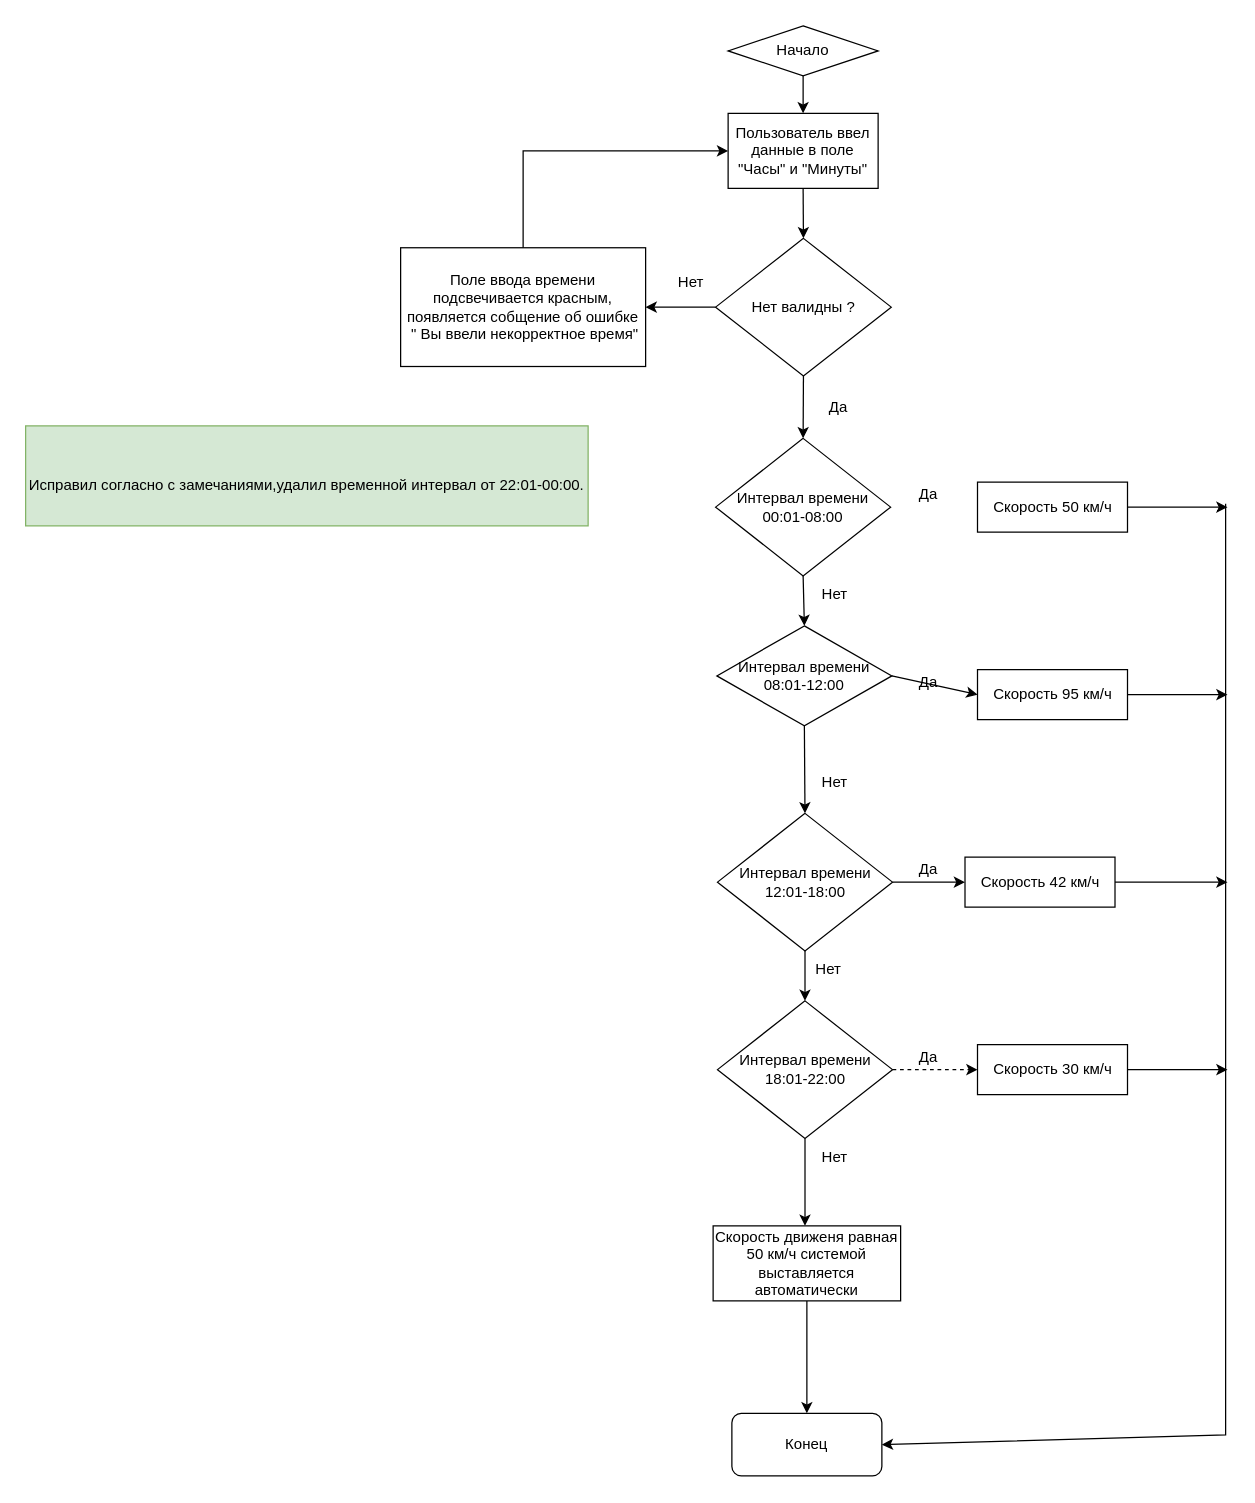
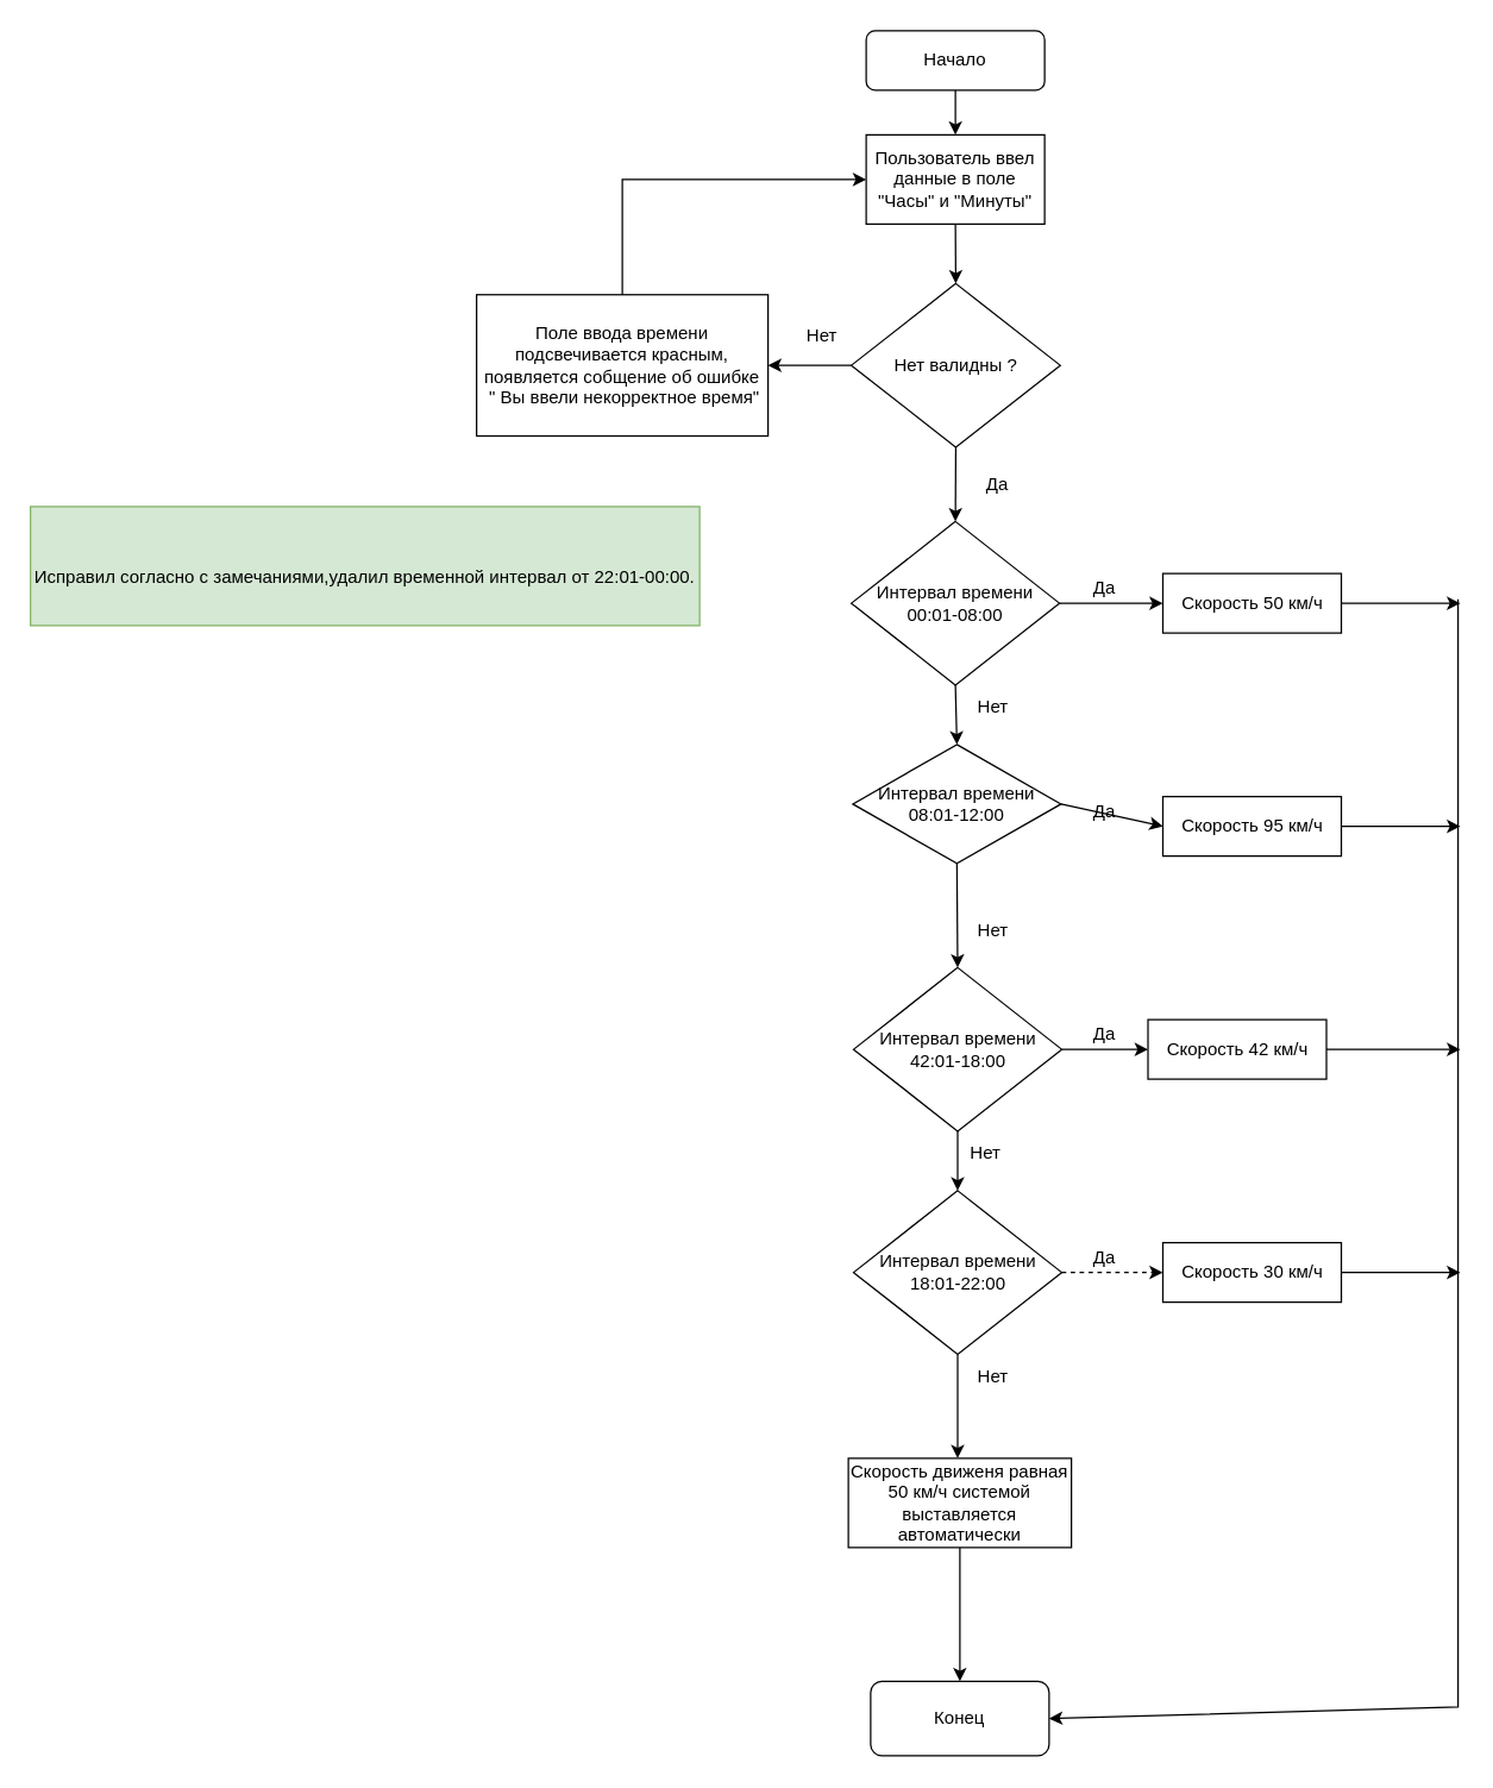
  <mxCell id="0" />
  <mxCell id="1" parent="0" />
- <mxCell id="2" value="Начало" style="rhombus;whiteSpace=wrap;html=1;" parent="1" vertex="1"><mxGeometry x="582" y="20" width="120" height="40" as="geometry" /></mxCell>
+ <mxCell id="2" value="Начало" style="rounded=1;whiteSpace=wrap;html=1;" parent="1" vertex="1"><mxGeometry x="582" y="20" width="120" height="40" as="geometry" /></mxCell>
  <mxCell id="3" value="Конец" style="rounded=1;whiteSpace=wrap;html=1;" parent="1" vertex="1"><mxGeometry x="585" y="1130" width="120" height="50" as="geometry" /></mxCell>
  <mxCell id="4" value="Интервал времени 00:01-08:00&lt;span id=&quot;docs-internal-guid-c8c13e67-7fff-5ebe-985f-e387cd297909&quot;&gt;&lt;/span&gt;&lt;span id=&quot;docs-internal-guid-c8c13e67-7fff-5ebe-985f-e387cd297909&quot;&gt;&lt;/span&gt;&lt;span id=&quot;docs-internal-guid-c8c13e67-7fff-5ebe-985f-e387cd297909&quot;&gt;&lt;/span&gt;&lt;span id=&quot;docs-internal-guid-c8c13e67-7fff-5ebe-985f-e387cd297909&quot;&gt;&lt;/span&gt;&lt;span id=&quot;docs-internal-guid-c8c13e67-7fff-5ebe-985f-e387cd297909&quot;&gt;&lt;/span&gt;&lt;span id=&quot;docs-internal-guid-c8c13e67-7fff-5ebe-985f-e387cd297909&quot;&gt;&lt;/span&gt;" style="rhombus;whiteSpace=wrap;html=1;" parent="1" vertex="1"><mxGeometry x="572" y="350" width="140" height="110" as="geometry" /></mxCell>
  <mxCell id="5" style="edgeStyle=orthogonalEdgeStyle;rounded=0;orthogonalLoop=1;jettySize=auto;html=1;exitX=0.5;exitY=1;exitDx=0;exitDy=0;" parent="1" edge="1"><mxGeometry relative="1" as="geometry"><mxPoint x="651.5" y="375" as="sourcePoint" /><mxPoint x="651.5" y="375" as="targetPoint" /></mxGeometry></mxCell>
  <mxCell id="6" value="" style="endArrow=classic;html=1;rounded=0;exitX=0.5;exitY=1;exitDx=0;exitDy=0;" parent="1" source="4" edge="1"><mxGeometry width="50" height="50" relative="1" as="geometry"><mxPoint x="492" y="520" as="sourcePoint" /><mxPoint x="641.841" y="460.436" as="targetPoint" /></mxGeometry></mxCell>
+ <mxCell id="7" value="" style="endArrow=classic;html=1;rounded=0;exitX=1;exitY=0.5;exitDx=0;exitDy=0;entryX=0;entryY=0.5;entryDx=0;entryDy=0;" parent="1" source="4" target="22" edge="1"><mxGeometry width="50" height="50" relative="1" as="geometry"><mxPoint x="742" y="430" as="sourcePoint" /><mxPoint x="782" y="405" as="targetPoint" /></mxGeometry></mxCell>
  <mxCell id="8" value="Да" style="text;html=1;align=center;verticalAlign=middle;resizable=0;points=[];autosize=1;strokeColor=none;fillColor=none;" parent="1" vertex="1"><mxGeometry x="722" y="380" width="40" height="30" as="geometry" /></mxCell>
  <mxCell id="9" value="Нет" style="text;html=1;align=center;verticalAlign=middle;resizable=0;points=[];autosize=1;strokeColor=none;fillColor=none;" parent="1" vertex="1"><mxGeometry x="646.5" y="460" width="40" height="30" as="geometry" /></mxCell>
  <mxCell id="10" value="Нет" style="text;html=1;align=center;verticalAlign=middle;resizable=0;points=[];autosize=1;strokeColor=none;fillColor=none;" parent="1" vertex="1"><mxGeometry x="646.5" y="610" width="40" height="30" as="geometry" /></mxCell>
  <mxCell id="11" value="Нет" style="text;html=1;align=center;verticalAlign=middle;resizable=0;points=[];autosize=1;strokeColor=none;fillColor=none;" parent="1" vertex="1"><mxGeometry x="641.5" y="760" width="40" height="30" as="geometry" /></mxCell>
  <mxCell id="12" value="Интервал времени 08:01-12:00&lt;span id=&quot;docs-internal-guid-c8c13e67-7fff-5ebe-985f-e387cd297909&quot;&gt;&lt;/span&gt;&lt;span id=&quot;docs-internal-guid-c8c13e67-7fff-5ebe-985f-e387cd297909&quot;&gt;&lt;/span&gt;&lt;span id=&quot;docs-internal-guid-c8c13e67-7fff-5ebe-985f-e387cd297909&quot;&gt;&lt;/span&gt;&lt;span id=&quot;docs-internal-guid-c8c13e67-7fff-5ebe-985f-e387cd297909&quot;&gt;&lt;/span&gt;&lt;span id=&quot;docs-internal-guid-c8c13e67-7fff-5ebe-985f-e387cd297909&quot;&gt;&lt;/span&gt;&lt;span id=&quot;docs-internal-guid-c8c13e67-7fff-5ebe-985f-e387cd297909&quot;&gt;&lt;/span&gt;" style="rhombus;whiteSpace=wrap;html=1;" parent="1" vertex="1"><mxGeometry x="573" y="500" width="140" height="80" as="geometry" /></mxCell>
- <mxCell id="13" value="Интервал времени 12:01-18:00&lt;span id=&quot;docs-internal-guid-c8c13e67-7fff-5ebe-985f-e387cd297909&quot;&gt;&lt;/span&gt;&lt;span id=&quot;docs-internal-guid-c8c13e67-7fff-5ebe-985f-e387cd297909&quot;&gt;&lt;/span&gt;&lt;span id=&quot;docs-internal-guid-c8c13e67-7fff-5ebe-985f-e387cd297909&quot;&gt;&lt;/span&gt;&lt;span id=&quot;docs-internal-guid-c8c13e67-7fff-5ebe-985f-e387cd297909&quot;&gt;&lt;/span&gt;&lt;span id=&quot;docs-internal-guid-c8c13e67-7fff-5ebe-985f-e387cd297909&quot;&gt;&lt;/span&gt;&lt;span id=&quot;docs-internal-guid-c8c13e67-7fff-5ebe-985f-e387cd297909&quot;&gt;&lt;/span&gt;" style="rhombus;whiteSpace=wrap;html=1;" parent="1" vertex="1"><mxGeometry x="573.5" y="650" width="140" height="110" as="geometry" /></mxCell>
+ <mxCell id="13" value="Интервал времени 42:01-18:00&lt;span id=&quot;docs-internal-guid-c8c13e67-7fff-5ebe-985f-e387cd297909&quot;&gt;&lt;/span&gt;&lt;span id=&quot;docs-internal-guid-c8c13e67-7fff-5ebe-985f-e387cd297909&quot;&gt;&lt;/span&gt;&lt;span id=&quot;docs-internal-guid-c8c13e67-7fff-5ebe-985f-e387cd297909&quot;&gt;&lt;/span&gt;&lt;span id=&quot;docs-internal-guid-c8c13e67-7fff-5ebe-985f-e387cd297909&quot;&gt;&lt;/span&gt;&lt;span id=&quot;docs-internal-guid-c8c13e67-7fff-5ebe-985f-e387cd297909&quot;&gt;&lt;/span&gt;&lt;span id=&quot;docs-internal-guid-c8c13e67-7fff-5ebe-985f-e387cd297909&quot;&gt;&lt;/span&gt;" style="rhombus;whiteSpace=wrap;html=1;" parent="1" vertex="1"><mxGeometry x="573.5" y="650" width="140" height="110" as="geometry" /></mxCell>
  <mxCell id="14" value="Интервал времени 18:01-22:00&lt;span id=&quot;docs-internal-guid-c8c13e67-7fff-5ebe-985f-e387cd297909&quot;&gt;&lt;/span&gt;&lt;span id=&quot;docs-internal-guid-c8c13e67-7fff-5ebe-985f-e387cd297909&quot;&gt;&lt;/span&gt;&lt;span id=&quot;docs-internal-guid-c8c13e67-7fff-5ebe-985f-e387cd297909&quot;&gt;&lt;/span&gt;&lt;span id=&quot;docs-internal-guid-c8c13e67-7fff-5ebe-985f-e387cd297909&quot;&gt;&lt;/span&gt;&lt;span id=&quot;docs-internal-guid-c8c13e67-7fff-5ebe-985f-e387cd297909&quot;&gt;&lt;/span&gt;&lt;span id=&quot;docs-internal-guid-c8c13e67-7fff-5ebe-985f-e387cd297909&quot;&gt;&lt;/span&gt;" style="rhombus;whiteSpace=wrap;html=1;" parent="1" vertex="1"><mxGeometry x="573.5" y="800" width="140" height="110" as="geometry" /></mxCell>
  <mxCell id="15" value="" style="endArrow=classic;html=1;rounded=0;exitX=0.5;exitY=1;exitDx=0;exitDy=0;entryX=0.5;entryY=0;entryDx=0;entryDy=0;" parent="1" source="4" target="12" edge="1"><mxGeometry width="50" height="50" relative="1" as="geometry"><mxPoint x="692" y="500" as="sourcePoint" /><mxPoint x="742" y="450" as="targetPoint" /></mxGeometry></mxCell>
  <mxCell id="16" value="" style="endArrow=classic;html=1;rounded=0;exitX=0.5;exitY=1;exitDx=0;exitDy=0;entryX=0.5;entryY=0;entryDx=0;entryDy=0;" parent="1" source="12" target="13" edge="1"><mxGeometry width="50" height="50" relative="1" as="geometry"><mxPoint x="602" y="690" as="sourcePoint" /><mxPoint x="642" y="650" as="targetPoint" /></mxGeometry></mxCell>
  <mxCell id="17" value="" style="endArrow=classic;html=1;rounded=0;exitX=0.5;exitY=1;exitDx=0;exitDy=0;entryX=0.5;entryY=0;entryDx=0;entryDy=0;" parent="1" source="13" target="14" edge="1"><mxGeometry width="50" height="50" relative="1" as="geometry"><mxPoint x="732" y="770" as="sourcePoint" /><mxPoint x="782" y="720" as="targetPoint" /></mxGeometry></mxCell>
  <mxCell id="18" value="Нет" style="text;html=1;align=center;verticalAlign=middle;resizable=0;points=[];autosize=1;strokeColor=none;fillColor=none;" parent="1" vertex="1"><mxGeometry x="646.5" y="910" width="40" height="30" as="geometry" /></mxCell>
  <mxCell id="19" value="" style="endArrow=classic;html=1;rounded=0;exitX=0.5;exitY=1;exitDx=0;exitDy=0;entryX=0.49;entryY=0;entryDx=0;entryDy=0;entryPerimeter=0;" parent="1" source="14" target="46" edge="1"><mxGeometry width="50" height="50" relative="1" as="geometry"><mxPoint x="522" y="980" as="sourcePoint" /><mxPoint x="643.5" y="975" as="targetPoint" /></mxGeometry></mxCell>
  <mxCell id="20" value="" style="endArrow=classic;html=1;rounded=0;exitX=1;exitY=0.5;exitDx=0;exitDy=0;entryX=0;entryY=0.5;entryDx=0;entryDy=0;" parent="1" source="12" target="23" edge="1"><mxGeometry width="50" height="50" relative="1" as="geometry"><mxPoint x="761.5" y="520" as="sourcePoint" /><mxPoint x="781.5" y="555" as="targetPoint" /></mxGeometry></mxCell>
  <mxCell id="21" value="Да" style="text;html=1;align=center;verticalAlign=middle;resizable=0;points=[];autosize=1;strokeColor=none;fillColor=none;" parent="1" vertex="1"><mxGeometry x="722" y="530" width="40" height="30" as="geometry" /></mxCell>
  <mxCell id="22" value="Скорость 50 км/ч" style="rounded=0;whiteSpace=wrap;html=1;" parent="1" vertex="1"><mxGeometry x="781.5" y="385" width="120" height="40" as="geometry" /></mxCell>
  <mxCell id="23" value="Скорость 95 км/ч" style="rounded=0;whiteSpace=wrap;html=1;" parent="1" vertex="1"><mxGeometry x="781.5" y="535" width="120" height="40" as="geometry" /></mxCell>
  <mxCell id="24" value="" style="endArrow=classic;html=1;rounded=0;exitX=1;exitY=0.5;exitDx=0;exitDy=0;entryX=0;entryY=0.5;entryDx=0;entryDy=0;" parent="1" source="13" target="26" edge="1"><mxGeometry width="50" height="50" relative="1" as="geometry"><mxPoint x="722" y="704.5" as="sourcePoint" /><mxPoint x="781.5" y="705" as="targetPoint" /></mxGeometry></mxCell>
  <mxCell id="25" value="Да" style="text;html=1;align=center;verticalAlign=middle;resizable=0;points=[];autosize=1;strokeColor=none;fillColor=none;" parent="1" vertex="1"><mxGeometry x="722" y="680" width="40" height="30" as="geometry" /></mxCell>
  <mxCell id="26" value="Скорость 42 км/ч" style="rounded=0;whiteSpace=wrap;html=1;" parent="1" vertex="1"><mxGeometry x="771.5" y="685" width="120" height="40" as="geometry" /></mxCell>
  <mxCell id="27" value="Скорость 30 км/ч" style="rounded=0;whiteSpace=wrap;html=1;" parent="1" vertex="1"><mxGeometry x="781.5" y="835" width="120" height="40" as="geometry" /></mxCell>
  <mxCell id="28" value="" style="endArrow=classic;html=1;rounded=0;exitX=1;exitY=0.5;exitDx=0;exitDy=0;entryX=0;entryY=0.5;entryDx=0;entryDy=0;dashed=1;" parent="1" source="14" target="27" edge="1"><mxGeometry width="50" height="50" relative="1" as="geometry"><mxPoint x="723.5" y="854.5" as="sourcePoint" /><mxPoint x="761.5" y="855" as="targetPoint" /></mxGeometry></mxCell>
  <mxCell id="29" value="Да" style="text;html=1;align=center;verticalAlign=middle;resizable=0;points=[];autosize=1;strokeColor=none;fillColor=none;" parent="1" vertex="1"><mxGeometry x="722" y="830" width="40" height="30" as="geometry" /></mxCell>
  <mxCell id="30" value="" style="endArrow=classic;html=1;rounded=0;exitX=1;exitY=0.5;exitDx=0;exitDy=0;" parent="1" source="22" edge="1"><mxGeometry width="50" height="50" relative="1" as="geometry"><mxPoint x="951.5" y="440" as="sourcePoint" /><mxPoint x="981.5" y="405" as="targetPoint" /></mxGeometry></mxCell>
  <mxCell id="31" value="" style="endArrow=classic;html=1;rounded=0;exitX=1;exitY=0.5;exitDx=0;exitDy=0;" parent="1" source="23" edge="1"><mxGeometry width="50" height="50" relative="1" as="geometry"><mxPoint x="961.5" y="520" as="sourcePoint" /><mxPoint x="981.5" y="555" as="targetPoint" /></mxGeometry></mxCell>
  <mxCell id="32" value="" style="endArrow=classic;html=1;rounded=0;exitX=1;exitY=0.5;exitDx=0;exitDy=0;" parent="1" source="26" edge="1"><mxGeometry width="50" height="50" relative="1" as="geometry"><mxPoint x="991.5" y="720" as="sourcePoint" /><mxPoint x="981.5" y="705" as="targetPoint" /></mxGeometry></mxCell>
  <mxCell id="33" value="" style="endArrow=classic;html=1;rounded=0;exitX=1;exitY=0.5;exitDx=0;exitDy=0;" parent="1" source="27" edge="1"><mxGeometry width="50" height="50" relative="1" as="geometry"><mxPoint x="911.5" y="854.5" as="sourcePoint" /><mxPoint x="981.5" y="855" as="targetPoint" /></mxGeometry></mxCell>
  <mxCell id="34" value="" style="endArrow=classic;html=1;rounded=0;entryX=1;entryY=0.5;entryDx=0;entryDy=0;" parent="1" target="3" edge="1"><mxGeometry width="50" height="50" relative="1" as="geometry"><mxPoint x="980" y="402.25" as="sourcePoint" /><mxPoint x="785.5" y="1147.75" as="targetPoint" /><Array as="points"><mxPoint x="980" y="432.25" /><mxPoint x="980" y="1147.25" /></Array></mxGeometry></mxCell>
  <mxCell id="35" value="Пользователь ввел данные в поле &quot;Часы&quot; и &quot;Минуты&quot;" style="rounded=0;whiteSpace=wrap;html=1;" parent="1" vertex="1"><mxGeometry x="582" y="90" width="120" height="60" as="geometry" /></mxCell>
  <mxCell id="36" value="" style="endArrow=classic;html=1;rounded=0;exitX=0.5;exitY=1;exitDx=0;exitDy=0;" parent="1" source="2" target="35" edge="1"><mxGeometry width="50" height="50" relative="1" as="geometry"><mxPoint x="501.75" y="230" as="sourcePoint" /><mxPoint x="551.75" y="180" as="targetPoint" /></mxGeometry></mxCell>
  <mxCell id="37" value="Нет валидны ?" style="rhombus;whiteSpace=wrap;html=1;" parent="1" vertex="1"><mxGeometry x="572" y="190" width="140.5" height="110" as="geometry" /></mxCell>
  <mxCell id="38" value="" style="endArrow=classic;html=1;rounded=0;exitX=0.5;exitY=1;exitDx=0;exitDy=0;entryX=0.5;entryY=0;entryDx=0;entryDy=0;" parent="1" source="35" target="37" edge="1"><mxGeometry width="50" height="50" relative="1" as="geometry"><mxPoint x="401.75" y="280" as="sourcePoint" /><mxPoint x="642" y="180" as="targetPoint" /></mxGeometry></mxCell>
  <mxCell id="39" value="Да" style="text;html=1;align=center;verticalAlign=middle;resizable=0;points=[];autosize=1;strokeColor=none;fillColor=none;" parent="1" vertex="1"><mxGeometry x="650" y="310" width="40" height="30" as="geometry" /></mxCell>
  <mxCell id="40" value="Поле ввода времени подсвечивается красным, появляется собщение об ошибке&lt;br&gt;&amp;nbsp;&quot; Вы ввели некорректное время&quot;" style="rounded=0;whiteSpace=wrap;html=1;" parent="1" vertex="1"><mxGeometry x="320" y="197.5" width="196" height="95" as="geometry" /></mxCell>
  <mxCell id="41" value="Нет" style="text;html=1;align=center;verticalAlign=middle;resizable=0;points=[];autosize=1;strokeColor=none;fillColor=none;" parent="1" vertex="1"><mxGeometry x="532" y="210" width="40" height="30" as="geometry" /></mxCell>
  <mxCell id="42" value="" style="endArrow=classic;html=1;rounded=0;exitX=0.5;exitY=1;exitDx=0;exitDy=0;entryX=0.5;entryY=0;entryDx=0;entryDy=0;" parent="1" source="37" edge="1"><mxGeometry width="50" height="50" relative="1" as="geometry"><mxPoint x="500" y="400" as="sourcePoint" /><mxPoint x="642" y="350" as="targetPoint" /></mxGeometry></mxCell>
  <mxCell id="43" value="" style="endArrow=classic;html=1;rounded=0;exitX=0;exitY=0.5;exitDx=0;exitDy=0;entryX=1;entryY=0.5;entryDx=0;entryDy=0;" parent="1" source="37" target="40" edge="1"><mxGeometry width="50" height="50" relative="1" as="geometry"><mxPoint x="530" y="360" as="sourcePoint" /><mxPoint x="580" y="310" as="targetPoint" /></mxGeometry></mxCell>
  <mxCell id="44" value="" style="endArrow=classic;html=1;rounded=0;exitX=0.5;exitY=0;exitDx=0;exitDy=0;entryX=0;entryY=0.5;entryDx=0;entryDy=0;" parent="1" source="40" target="35" edge="1"><mxGeometry width="50" height="50" relative="1" as="geometry"><mxPoint x="410" y="120" as="sourcePoint" /><mxPoint x="460" y="70" as="targetPoint" /><Array as="points"><mxPoint x="418" y="120" /></Array></mxGeometry></mxCell>
  <mxCell id="45" value="&lt;div&gt;&lt;br&gt;&lt;/div&gt;&lt;div&gt;Исправил согласно с замечаниями,удалил временной интервал от 22:01-00:00.&lt;/div&gt;&lt;div&gt;&lt;/div&gt;" style="rounded=0;whiteSpace=wrap;html=1;fillColor=#d5e8d4;strokeColor=#82b366;" parent="1" vertex="1"><mxGeometry x="20" y="340" width="450" height="80" as="geometry" /></mxCell>
  <mxCell id="46" value="Скорость движеня равная 50 км/ч системой выставляется автоматически" style="rounded=0;whiteSpace=wrap;html=1;" vertex="1" parent="1"><mxGeometry x="570" y="980" width="150" height="60" as="geometry" /></mxCell>
  <mxCell id="47" value="" style="endArrow=classic;html=1;rounded=0;exitX=0.5;exitY=1;exitDx=0;exitDy=0;entryX=0.5;entryY=0;entryDx=0;entryDy=0;" edge="1" parent="1" source="46" target="3"><mxGeometry width="50" height="50" relative="1" as="geometry"><mxPoint x="670" y="1130" as="sourcePoint" /><mxPoint x="660" y="1110" as="targetPoint" /></mxGeometry></mxCell>
